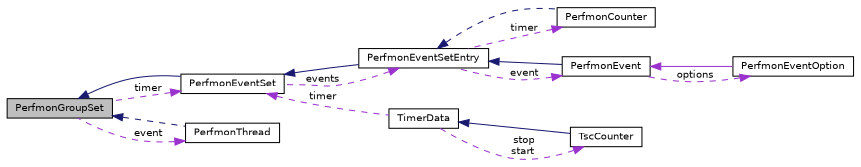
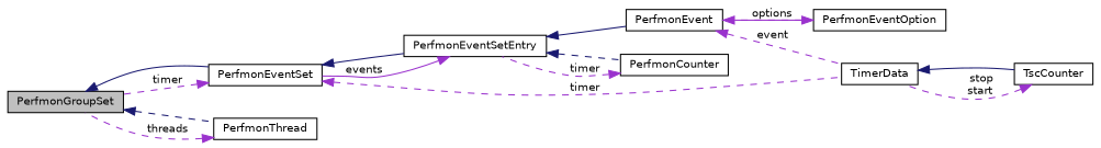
  digraph {
    rankdir=LR
    node [color=black fillcolor=white fontname=Helvetica fontsize=10 shape=record style=filled]
    edge [color=darkorchid3 dir=back fontname=Helvetica fontsize=10 labelfontname=Helvetica labelfontsize=10 style=dashed]
    n1 [fillcolor=grey75 fontcolor=black height=0.2 label=PerfmonGroupSet width=0.4]
    n2 [height=0.2 label=PerfmonEventSet width=0.4]
    n3 [height=0.2 label=PerfmonThread width=0.4]
    n4 [height=0.2 label=PerfmonEventSetEntry width=0.4]
    n5 [height=0.2 label=TimerData width=0.4]
    n6 [height=0.2 label=PerfmonCounter width=0.4]
    n7 [height=0.2 label=PerfmonEvent width=0.4]
    n8 [height=0.2 label=PerfmonEventOption width=0.4]
    n9 [height=0.2 label=TscCounter width=0.4]
    n1 -> n2 [color=midnightblue style=solid]
    n1 -> n3 [color=midnightblue]
    n2 -> n1 [label=" timer"]
    n2 -> n4 [color=midnightblue style=solid]
    n2 -> n5 [label=" timer"]
-   n3 -> n1 [label=" event"]
-   n4 -> n2 [label=" events"]
+   n3 -> n1 [label=" threads"]
+   n4 -> n2 [label=" events" style=solid]
    n4 -> n6 [color=midnightblue]
    n4 -> n7 [color=midnightblue style=solid]
    n5 -> n9 [color=midnightblue style=solid]
    n6 -> n4 [label=" timer"]
-   n7 -> n4 [label=" event"]
+   n7 -> n5 [label=" event"]
    n7 -> n8 [style=solid]
    n8 -> n7 [label=" options"]
    n9 -> n5 [label=" stop\nstart"]
  }
